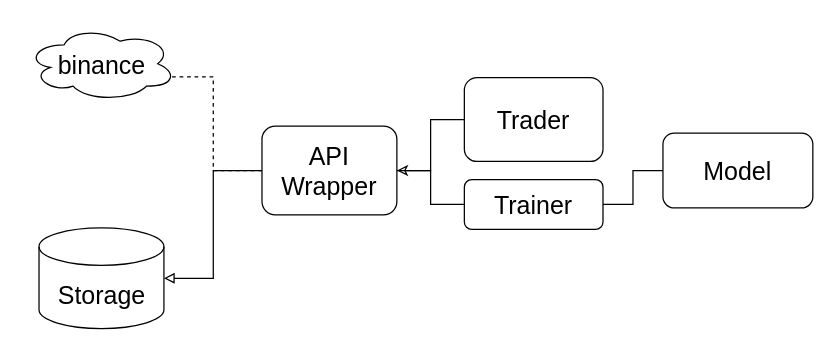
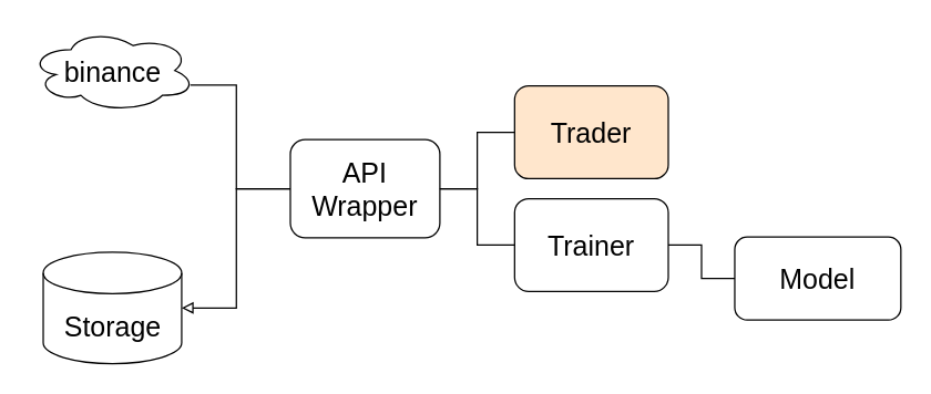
  <mxCell id="0" />
  <mxCell id="1" parent="0" />
  <mxCell id="2" style="edgeStyle=orthogonalEdgeStyle;rounded=0;orthogonalLoop=1;jettySize=auto;html=1;entryX=1;entryY=0.5;entryDx=0;entryDy=0;entryPerimeter=0;fontSize=20;startArrow=none;startFill=0;endArrow=block;endFill=0;" edge="1" parent="1" source="4" target="8"><mxGeometry relative="1" as="geometry"><Array as="points"><mxPoint x="170" y="136" /><mxPoint x="170" y="222" /><mxPoint x="131" y="222" /></Array></mxGeometry></mxCell>
- <mxCell id="3" style="edgeStyle=orthogonalEdgeStyle;rounded=0;orthogonalLoop=1;jettySize=auto;html=1;fontSize=20;startArrow=none;startFill=0;endArrow=none;endFill=0;dashed=1;" edge="1" parent="1" source="4" target="5"><mxGeometry relative="1" as="geometry"><Array as="points"><mxPoint x="170" y="136" /><mxPoint x="170" y="61" /></Array></mxGeometry></mxCell>
+ <mxCell id="3" style="edgeStyle=orthogonalEdgeStyle;rounded=0;orthogonalLoop=1;jettySize=auto;html=1;fontSize=20;startArrow=none;startFill=0;endArrow=none;endFill=0;" edge="1" parent="1" source="4" target="5"><mxGeometry relative="1" as="geometry"><Array as="points"><mxPoint x="170" y="136" /><mxPoint x="170" y="61" /></Array></mxGeometry></mxCell>
  <mxCell id="4" value="&lt;font style=&quot;font-size: 20px&quot;&gt;API&lt;br&gt;Wrapper&lt;br&gt;&lt;/font&gt;" style="rounded=1;whiteSpace=wrap;html=1;fontSize=20;" vertex="1" parent="1"><mxGeometry x="209" y="100.5" width="108" height="71" as="geometry" /></mxCell>
  <mxCell id="5" value="binance" style="ellipse;shape=cloud;whiteSpace=wrap;html=1;fontSize=20;" vertex="1" parent="1"><mxGeometry x="20.5" y="20.5" width="120" height="60" as="geometry" /></mxCell>
- <mxCell id="6" style="edgeStyle=orthogonalEdgeStyle;rounded=0;orthogonalLoop=1;jettySize=auto;html=1;entryX=1;entryY=0.5;entryDx=0;entryDy=0;fontSize=20;startArrow=none;startFill=0;endArrow=classic;endFill=0;" edge="1" parent="1" source="7" target="4"><mxGeometry relative="1" as="geometry" /></mxCell>
- <mxCell id="7" value="Trader" style="rounded=1;whiteSpace=wrap;html=1;fontSize=20;" vertex="1" parent="1"><mxGeometry x="371" y="61.66" width="111" height="67.12" as="geometry" /></mxCell>
+ <mxCell id="6" style="edgeStyle=orthogonalEdgeStyle;rounded=0;orthogonalLoop=1;jettySize=auto;html=1;entryX=1;entryY=0.5;entryDx=0;entryDy=0;fontSize=20;startArrow=none;startFill=0;endArrow=none;endFill=0;" edge="1" parent="1" source="7" target="4"><mxGeometry relative="1" as="geometry" /></mxCell>
+ <mxCell id="7" value="Trader" style="rounded=1;whiteSpace=wrap;html=1;fontSize=20;fillColor=#ffe6cc;" vertex="1" parent="1"><mxGeometry x="371" y="61.66" width="111" height="67.12" as="geometry" /></mxCell>
  <mxCell id="8" value="Storage" style="shape=cylinder3;whiteSpace=wrap;html=1;boundedLbl=1;backgroundOutline=1;size=15;fontSize=20;" vertex="1" parent="1"><mxGeometry x="30.5" y="182" width="100" height="80.5" as="geometry" /></mxCell>
- <mxCell id="9" value="Model" style="rounded=1;whiteSpace=wrap;html=1;fontSize=20;" vertex="1" parent="1"><mxGeometry x="530" y="106" width="120" height="60" as="geometry" /></mxCell>
+ <mxCell id="9" value="Model" style="rounded=1;whiteSpace=wrap;html=1;fontSize=20;" vertex="1" parent="1"><mxGeometry x="530" y="171" width="120" height="60" as="geometry" /></mxCell>
  <mxCell id="10" style="edgeStyle=orthogonalEdgeStyle;rounded=0;orthogonalLoop=1;jettySize=auto;html=1;entryX=1;entryY=0.5;entryDx=0;entryDy=0;fontSize=20;startArrow=none;startFill=0;endArrow=none;endFill=0;" edge="1" parent="1" source="12" target="4"><mxGeometry relative="1" as="geometry" /></mxCell>
  <mxCell id="11" style="edgeStyle=orthogonalEdgeStyle;rounded=0;orthogonalLoop=1;jettySize=auto;html=1;entryX=0;entryY=0.5;entryDx=0;entryDy=0;fontSize=20;startArrow=none;startFill=0;endArrow=none;endFill=0;" edge="1" parent="1" source="12" target="9"><mxGeometry relative="1" as="geometry" /></mxCell>
- <mxCell id="12" value="Trainer" style="rounded=1;whiteSpace=wrap;html=1;fontSize=20;" vertex="1" parent="1"><mxGeometry x="371" y="143.22" width="111" height="40" as="geometry" /></mxCell>
+ <mxCell id="12" value="Trainer" style="rounded=1;whiteSpace=wrap;html=1;fontSize=20;" vertex="1" parent="1"><mxGeometry x="371" y="143.22" width="111" height="67.12" as="geometry" /></mxCell>
